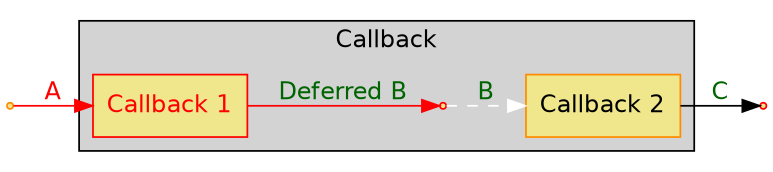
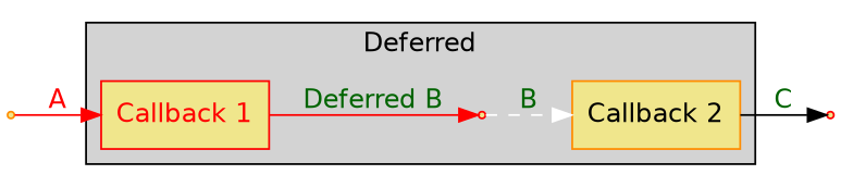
  digraph {
    rankdir=LR
    fontname="DejaVu Sans"
    node [color=red fillcolor=khaki shape=point style=filled fontname="DejaVu Sans"]
    edge [color=red fontcolor=darkgreen fontname="DejaVu Sans"]
    n1 [fontcolor=red label="Callback 1" shape=rect]
    middle
    n3 [label="Callback 2" shape=rect color=darkorange]
    output
    input [color=darkorange]
    subgraph cluster_1 {
-     label=Callback
+     label=Deferred
      style=filled
      n1
      middle
      n3
    }
    n1 -> middle [label="Deferred B"]
    middle -> n3 [color=white label=B style=dashed]
    n3 -> output [label=C color=""]
    input -> n1 [fontcolor=red label=A]
  }
